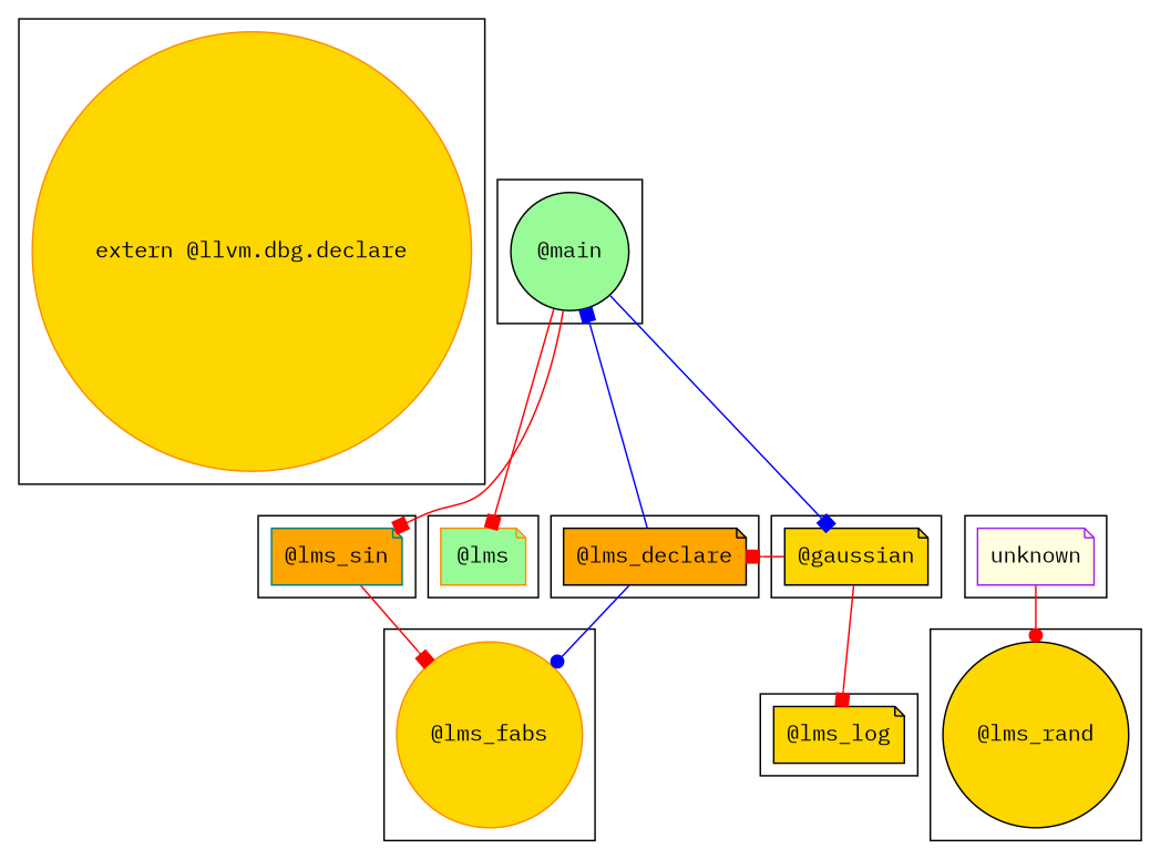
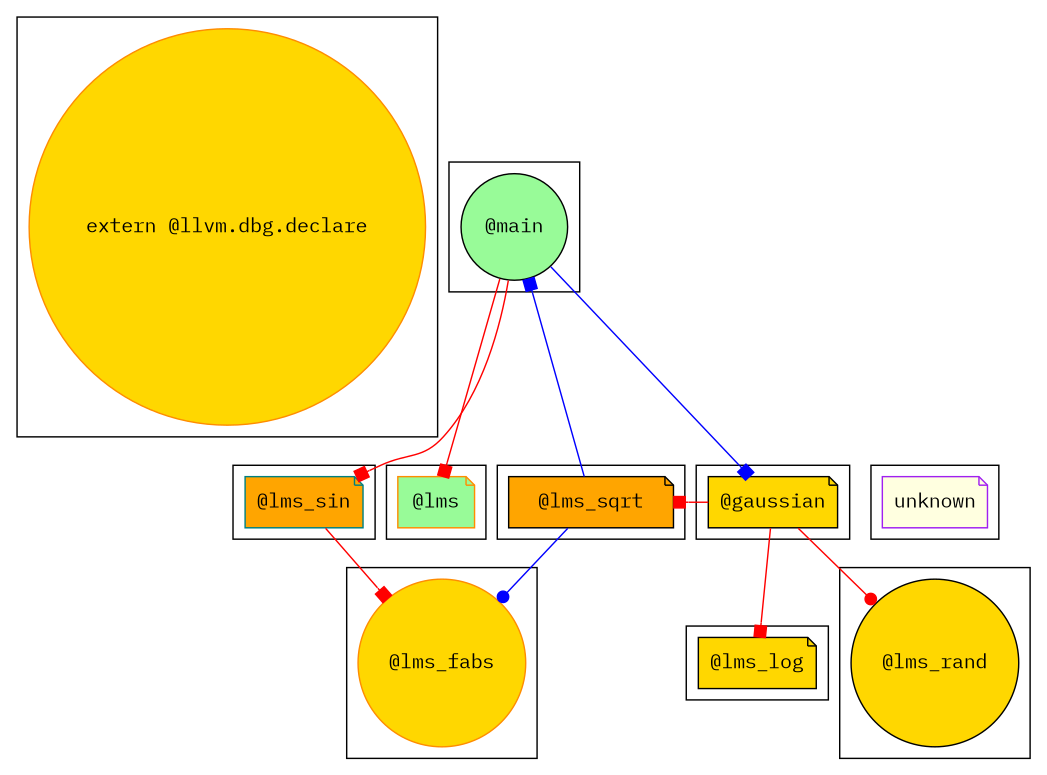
  digraph {
    fontname="IBM Plex Mono"
    node [color=black fillcolor=gold fontname="IBM Plex Mono" shape=note style=filled]
    edge [arrowhead=box color=red fontname="IBM Plex Mono"]
    n1 [color=darkorange label="extern @llvm.dbg.declare" shape=circle]
    n2 [color=teal fillcolor=orange label="@lms_sin"]
    n3 [fillcolor=palegreen label="@main" shape=circle]
    n4 [color=darkorange fillcolor=palegreen label="@lms"]
    n5 [label="@gaussian"]
    n6 [label="@lms_log"]
-   n7 [fillcolor=orange label="@lms_declare"]
+   n7 [fillcolor=orange label="@lms_sqrt"]
    n8 [color=darkorange label="@lms_fabs" shape=circle]
    n9 [label="@lms_rand" shape=circle]
    n10 [color=purple fillcolor=lightyellow label=unknown]
    subgraph cluster_1 {
      n1
    }
    subgraph cluster_2 {
      n2
    }
    subgraph cluster_3 {
      n3
    }
    subgraph cluster_4 {
      n4
    }
    subgraph cluster_5 {
      n5
    }
    subgraph cluster_6 {
      n6
    }
    subgraph cluster_7 {
      n7
    }
    subgraph cluster_8 {
      n8
    }
    subgraph cluster_9 {
      n9
    }
    subgraph cluster_10 {
      n10
    }
    n2 -> n8
    n3 -> n2
    n3 -> n4
    n3 -> n5 [color=blue]
    n5 -> n6
    n5 -> n7
-   n10 -> n9 [arrowhead=dot]
+   n5 -> n9 [arrowhead=dot]
    n7 -> n3 [color=blue]
    n7 -> n8 [arrowhead=dot color=blue]
  }
